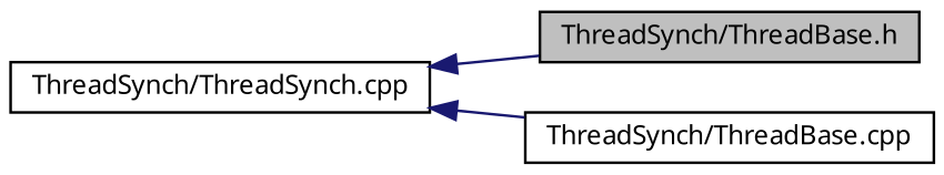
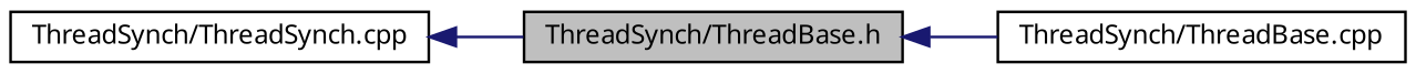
  digraph {
    rankdir=LR
    node [color=black fillcolor=white fontname="FreeSans.ttf" fontsize=10 shape=record style=filled]
    edge [color=midnightblue dir=back fontname="FreeSans.ttf" fontsize=10 labelfontname="FreeSans.ttf" labelfontsize=10 style=solid]
    n1 [fillcolor=grey75 fontcolor=black height=0.2 label="ThreadSynch/ThreadBase.h" width=0.4]
    n2 [height=0.2 label="ThreadSynch/ThreadBase.cpp" width=0.4]
    n3 [height=0.2 label="ThreadSynch/ThreadSynch.cpp" width=0.4]
-   n3 -> n2
+   n1 -> n2
    n3 -> n1
  }
